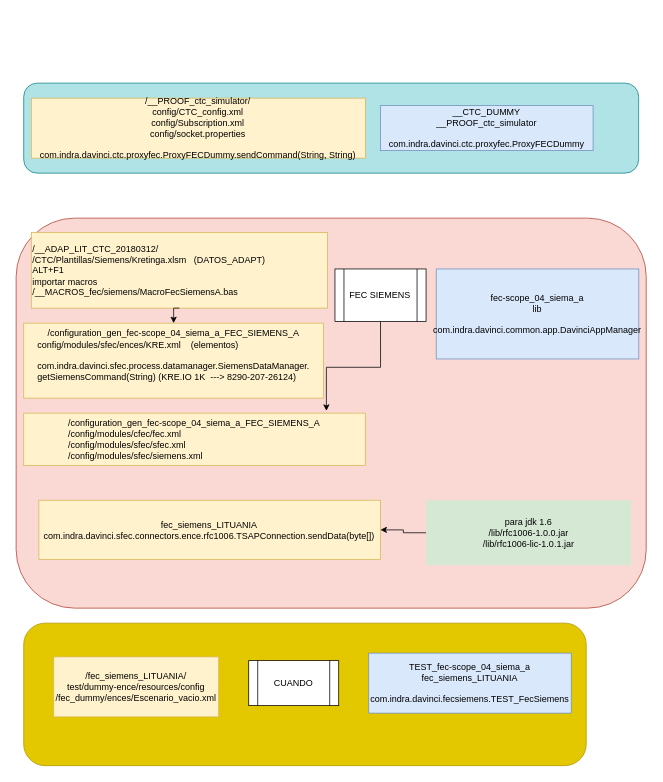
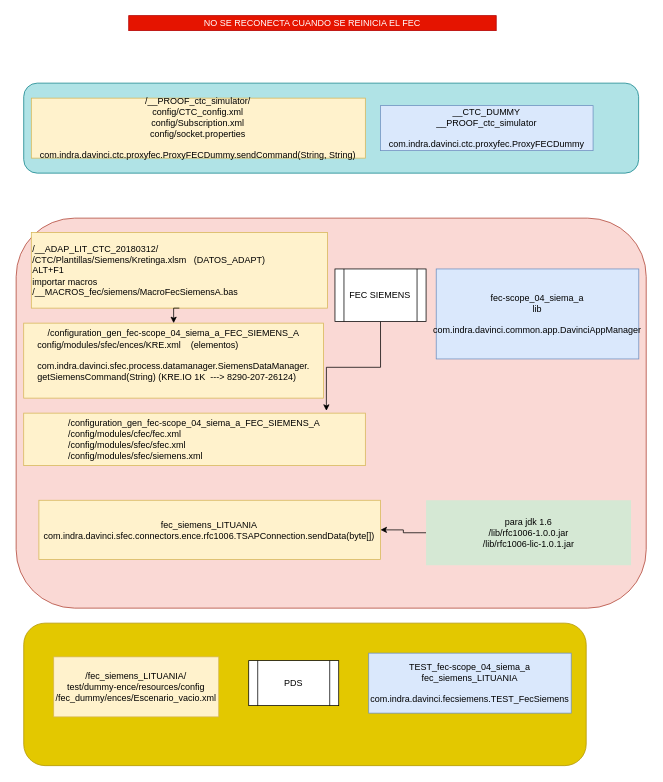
  <mxCell id="0" />
  <mxCell id="1" parent="0" />
  <mxCell id="2" value="" style="group" parent="1" vertex="1" connectable="0"><mxGeometry x="31.12" y="830" width="750" height="190" as="geometry" /></mxCell>
  <mxCell id="3" value="" style="rounded=1;whiteSpace=wrap;html=1;fillColor=#e3c800;strokeColor=#B09500;fontColor=#000000;" parent="2" vertex="1"><mxGeometry width="750" height="190" as="geometry" /></mxCell>
- <mxCell id="4" value="CUANDO" style="shape=process;whiteSpace=wrap;html=1;backgroundOutline=1;" parent="2" vertex="1"><mxGeometry x="300" y="50" width="120" height="60" as="geometry" /></mxCell>
+ <mxCell id="4" value="PDS" style="shape=process;whiteSpace=wrap;html=1;backgroundOutline=1;" parent="2" vertex="1"><mxGeometry x="300" y="50" width="120" height="60" as="geometry" /></mxCell>
  <mxCell id="5" value="TEST_fec-scope_04_siema_a&lt;br&gt;fec_siemens_LITUANIA&lt;br&gt;&lt;br&gt;com.indra.davinci.fecsiemens.TEST_FecSiemens&lt;br&gt;" style="text;html=1;strokeColor=#6c8ebf;fillColor=#dae8fc;align=center;verticalAlign=middle;whiteSpace=wrap;rounded=0;" parent="2" vertex="1"><mxGeometry x="460" y="40" width="270" height="80" as="geometry" /></mxCell>
  <mxCell id="6" value="/fec_siemens_LITUANIA/&lt;br&gt;test/dummy-ence/resources/config&lt;br&gt;/fec_dummy/ences/Escenario_vacio.xml" style="text;html=1;strokeColor=#d6b656;fillColor=#fff2cc;align=center;verticalAlign=middle;whiteSpace=wrap;rounded=0;" parent="2" vertex="1"><mxGeometry x="40" y="45" width="220" height="80" as="geometry" /></mxCell>
  <mxCell id="7" value="" style="group" parent="1" vertex="1" connectable="0"><mxGeometry x="31.12" y="110" width="830" height="700" as="geometry" /></mxCell>
  <mxCell id="8" value="" style="rounded=1;whiteSpace=wrap;html=1;fillColor=#b0e3e6;strokeColor=#0e8088;" parent="7" vertex="1"><mxGeometry width="819.878" height="120" as="geometry" /></mxCell>
  <mxCell id="9" value="CTC - DUMMIE" style="shape=process;whiteSpace=wrap;html=1;backgroundOutline=1;" parent="7" vertex="1"><mxGeometry x="263.171" y="30" width="151.829" height="60" as="geometry" /></mxCell>
  <mxCell id="10" value="__CTC_DUMMY&lt;br&gt;__PROOF_ctc_simulator&lt;br&gt;&lt;br&gt;com.indra.davinci.ctc.proxyfec.ProxyFECDummy" style="text;html=1;strokeColor=#6c8ebf;fillColor=#dae8fc;align=center;verticalAlign=middle;whiteSpace=wrap;rounded=0;" parent="7" vertex="1"><mxGeometry x="475.732" y="30" width="283.415" height="60" as="geometry" /></mxCell>
  <mxCell id="11" value="/__PROOF_ctc_simulator/&lt;br&gt;config/CTC_config.xml&lt;br&gt;config/Subscription.xml&lt;br&gt;config/socket.properties&lt;br&gt;&lt;br&gt;com.indra.davinci.ctc.proxyfec.ProxyFECDummy.sendCommand(String, String)" style="text;html=1;strokeColor=#d6b656;fillColor=#fff2cc;align=center;verticalAlign=middle;whiteSpace=wrap;rounded=0;" parent="7" vertex="1"><mxGeometry x="10.122" y="20" width="445.366" height="80" as="geometry" /></mxCell>
  <mxCell id="12" value="" style="group" parent="7" vertex="1" connectable="0"><mxGeometry x="-10.122" y="180" width="840.122" height="520" as="geometry" /></mxCell>
  <mxCell id="13" value="" style="rounded=1;whiteSpace=wrap;html=1;fillColor=#fad9d5;strokeColor=#ae4132;" parent="12" vertex="1"><mxGeometry width="840.122" height="520" as="geometry" /></mxCell>
  <mxCell id="14" style="edgeStyle=orthogonalEdgeStyle;rounded=0;orthogonalLoop=1;jettySize=auto;html=1;exitX=0.5;exitY=1;exitDx=0;exitDy=0;entryX=0.886;entryY=-0.045;entryDx=0;entryDy=0;entryPerimeter=0;" parent="12" source="15" target="23" edge="1"><mxGeometry relative="1" as="geometry"><mxPoint x="425.122" y="250" as="targetPoint" /></mxGeometry></mxCell>
  <mxCell id="15" value="FEC SIEMENS" style="shape=process;whiteSpace=wrap;html=1;backgroundOutline=1;" parent="12" vertex="1"><mxGeometry x="425.122" y="67.782" width="121.463" height="70" as="geometry" /></mxCell>
  <mxCell id="16" value="fec-scope_04_siema_a&lt;br&gt;lib&lt;br&gt;&lt;br&gt;com.indra.davinci.common.app.DavinciAppManager" style="text;html=1;strokeColor=#6c8ebf;fillColor=#dae8fc;align=center;verticalAlign=middle;whiteSpace=wrap;rounded=0;" parent="12" vertex="1"><mxGeometry x="560.12" y="67.78" width="270.12" height="120" as="geometry" /></mxCell>
  <mxCell id="17" value="/__ADAP_LIT_CTC_20180312/&lt;br&gt;/CTC/Plantillas/Siemens/Kretinga.xlsm&amp;nbsp; &amp;nbsp;(DATOS_ADAPT)&lt;br&gt;ALT+F1&lt;br&gt;importar macros&lt;br&gt;/__MACROS_fec/siemens/MacroFecSiemensA.bas&lt;br&gt;" style="text;html=1;strokeColor=#d6b656;fillColor=#fff2cc;align=left;verticalAlign=middle;whiteSpace=wrap;rounded=0;" parent="12" vertex="1"><mxGeometry x="20.244" y="19.26" width="394.756" height="100.74" as="geometry" /></mxCell>
  <mxCell id="18" value="/configuration_gen_fec-scope_04_siema_a_FEC_SIEMENS_A&lt;br&gt;&lt;div style=&quot;text-align: left&quot;&gt;&lt;span&gt;config/modules/sfec/ences/KRE.xml&amp;nbsp; &amp;nbsp; (elementos)&lt;/span&gt;&lt;/div&gt;&lt;div style=&quot;text-align: left&quot;&gt;&lt;span&gt;&lt;br&gt;&lt;/span&gt;&lt;/div&gt;&lt;div style=&quot;text-align: left&quot;&gt;&lt;span&gt;com.indra.davinci.sfec.process.datamanager.SiemensDataManager.&lt;/span&gt;&lt;/div&gt;&lt;div style=&quot;text-align: left&quot;&gt;&lt;span&gt;getSiemensCommand(String) (&lt;/span&gt;&lt;span&gt;KRE.IO 1K&amp;nbsp; ---&amp;gt;&amp;nbsp;&lt;/span&gt;&lt;span&gt;8290-207-26124)&lt;/span&gt;&lt;/div&gt;&lt;div style=&quot;text-align: left&quot;&gt;&lt;span&gt;&lt;br&gt;&lt;/span&gt;&lt;/div&gt;" style="text;html=1;strokeColor=#d6b656;fillColor=#fff2cc;align=center;verticalAlign=middle;whiteSpace=wrap;rounded=0;" parent="12" vertex="1"><mxGeometry x="10.122" y="140" width="399.817" height="100" as="geometry" /></mxCell>
  <mxCell id="19" style="edgeStyle=orthogonalEdgeStyle;rounded=0;orthogonalLoop=1;jettySize=auto;html=1;exitX=0.5;exitY=1;exitDx=0;exitDy=0;entryX=0.5;entryY=0;entryDx=0;entryDy=0;" parent="12" source="17" target="18" edge="1"><mxGeometry x="-60.732" as="geometry" /></mxCell>
  <mxCell id="20" style="edgeStyle=orthogonalEdgeStyle;rounded=0;orthogonalLoop=1;jettySize=auto;html=1;exitX=0;exitY=0.5;exitDx=0;exitDy=0;entryX=1;entryY=0.5;entryDx=0;entryDy=0;" parent="12" source="21" target="22" edge="1"><mxGeometry relative="1" as="geometry" /></mxCell>
  <mxCell id="21" value="&lt;div&gt;para jdk 1.6&lt;/div&gt;&lt;div&gt;/lib/rfc1006-1.0.0.jar&lt;/div&gt;&lt;div&gt;/lib/rfc1006-lic-1.0.1.jar&lt;/div&gt;" style="text;html=1;align=center;verticalAlign=middle;whiteSpace=wrap;rounded=0;fillColor=#D5E8D4;" parent="12" vertex="1"><mxGeometry x="546.585" y="376.172" width="273.293" height="86.667" as="geometry" /></mxCell>
  <mxCell id="22" value="fec_siemens_LITUANIA&lt;br&gt;com.indra.davinci.sfec.connectors.ence.rfc1006.TSAPConnection.sendData(byte[])" style="text;html=1;strokeColor=#d6b656;fillColor=#fff2cc;align=center;verticalAlign=middle;whiteSpace=wrap;rounded=0;" parent="12" vertex="1"><mxGeometry x="30.366" y="376.174" width="455.488" height="78.971" as="geometry" /></mxCell>
  <mxCell id="23" value="/configuration_gen_fec-scope_04_siema_a_FEC_SIEMENS_A&lt;br&gt;&lt;div style=&quot;text-align: left&quot;&gt;&lt;span&gt;/config/modules/cfec/fec.xml&lt;/span&gt;&lt;/div&gt;&lt;div style=&quot;text-align: left&quot;&gt;/config/modules/sfec/sfec.xml&lt;/div&gt;&lt;div style=&quot;text-align: left&quot;&gt;/config/modules/sfec/siemens.xml&lt;/div&gt;" style="text;html=1;strokeColor=#d6b656;fillColor=#fff2cc;align=center;verticalAlign=middle;whiteSpace=wrap;rounded=0;" parent="12" vertex="1"><mxGeometry x="10.122" y="260" width="455.488" height="70" as="geometry" /></mxCell>
+ <mxCell id="24" value="NO SE RECONECTA CUANDO SE REINICIA EL FEC" style="text;html=1;strokeColor=#B20000;fillColor=#e51400;align=center;verticalAlign=middle;whiteSpace=wrap;rounded=0;fontColor=#ffffff;" parent="1" vertex="1"><mxGeometry x="171.12" y="20" width="490" height="20" as="geometry" /></mxCell>
